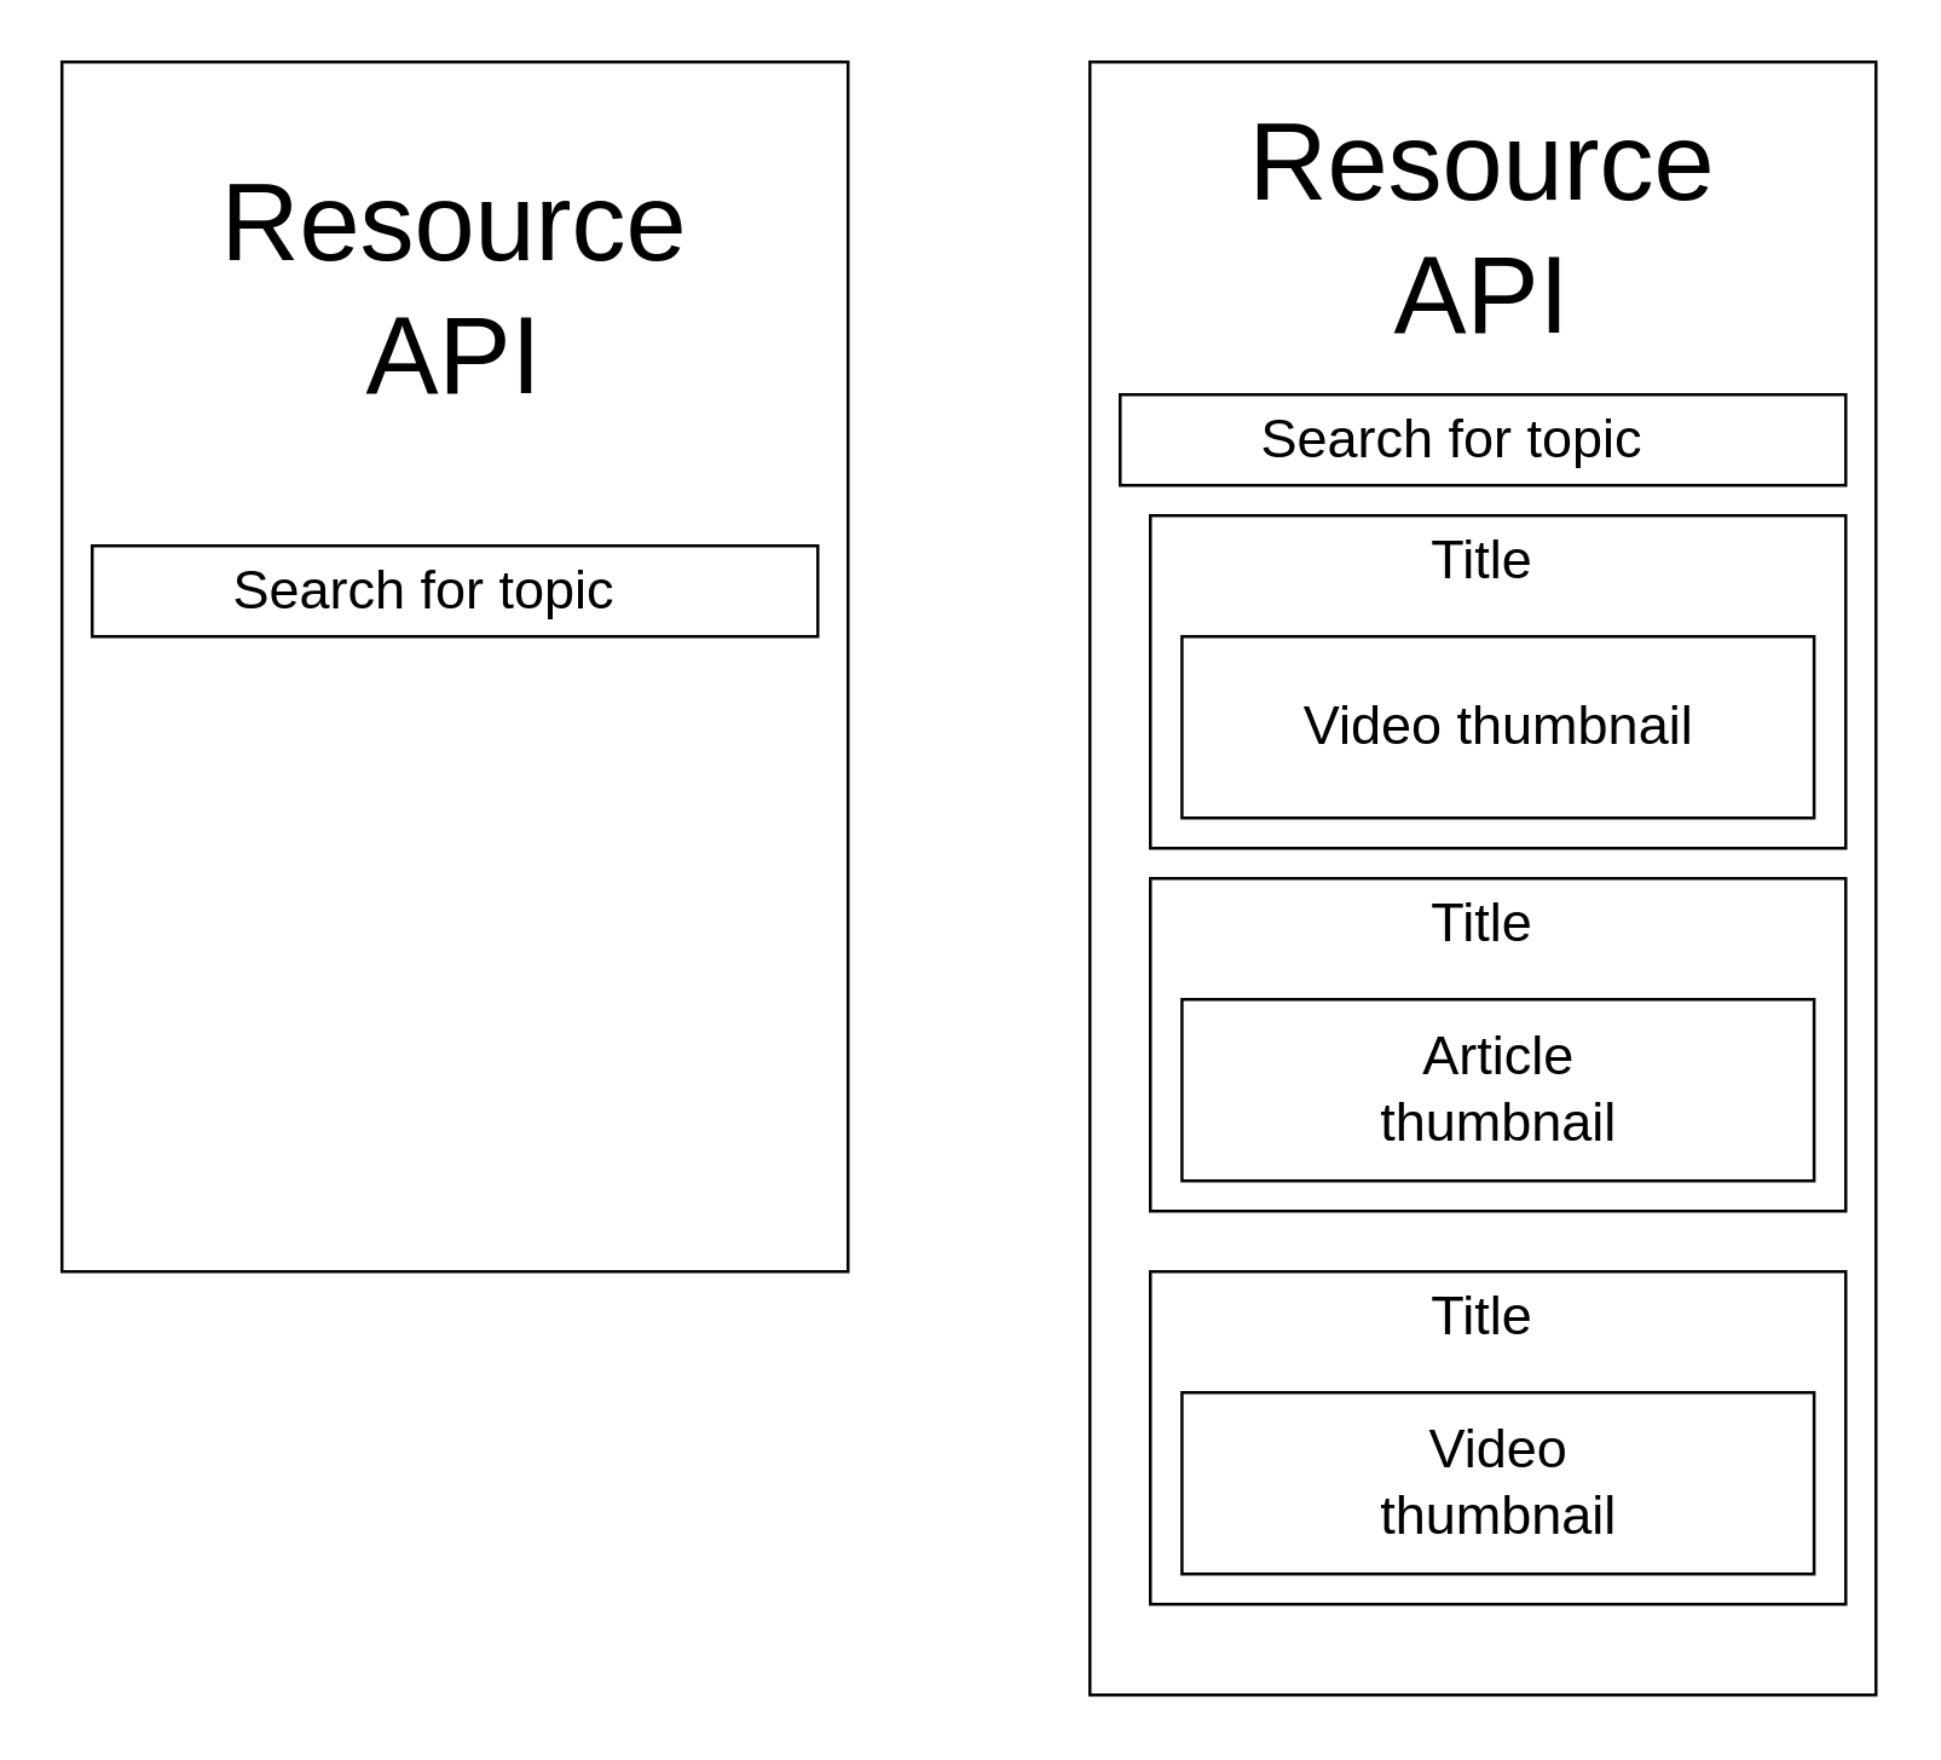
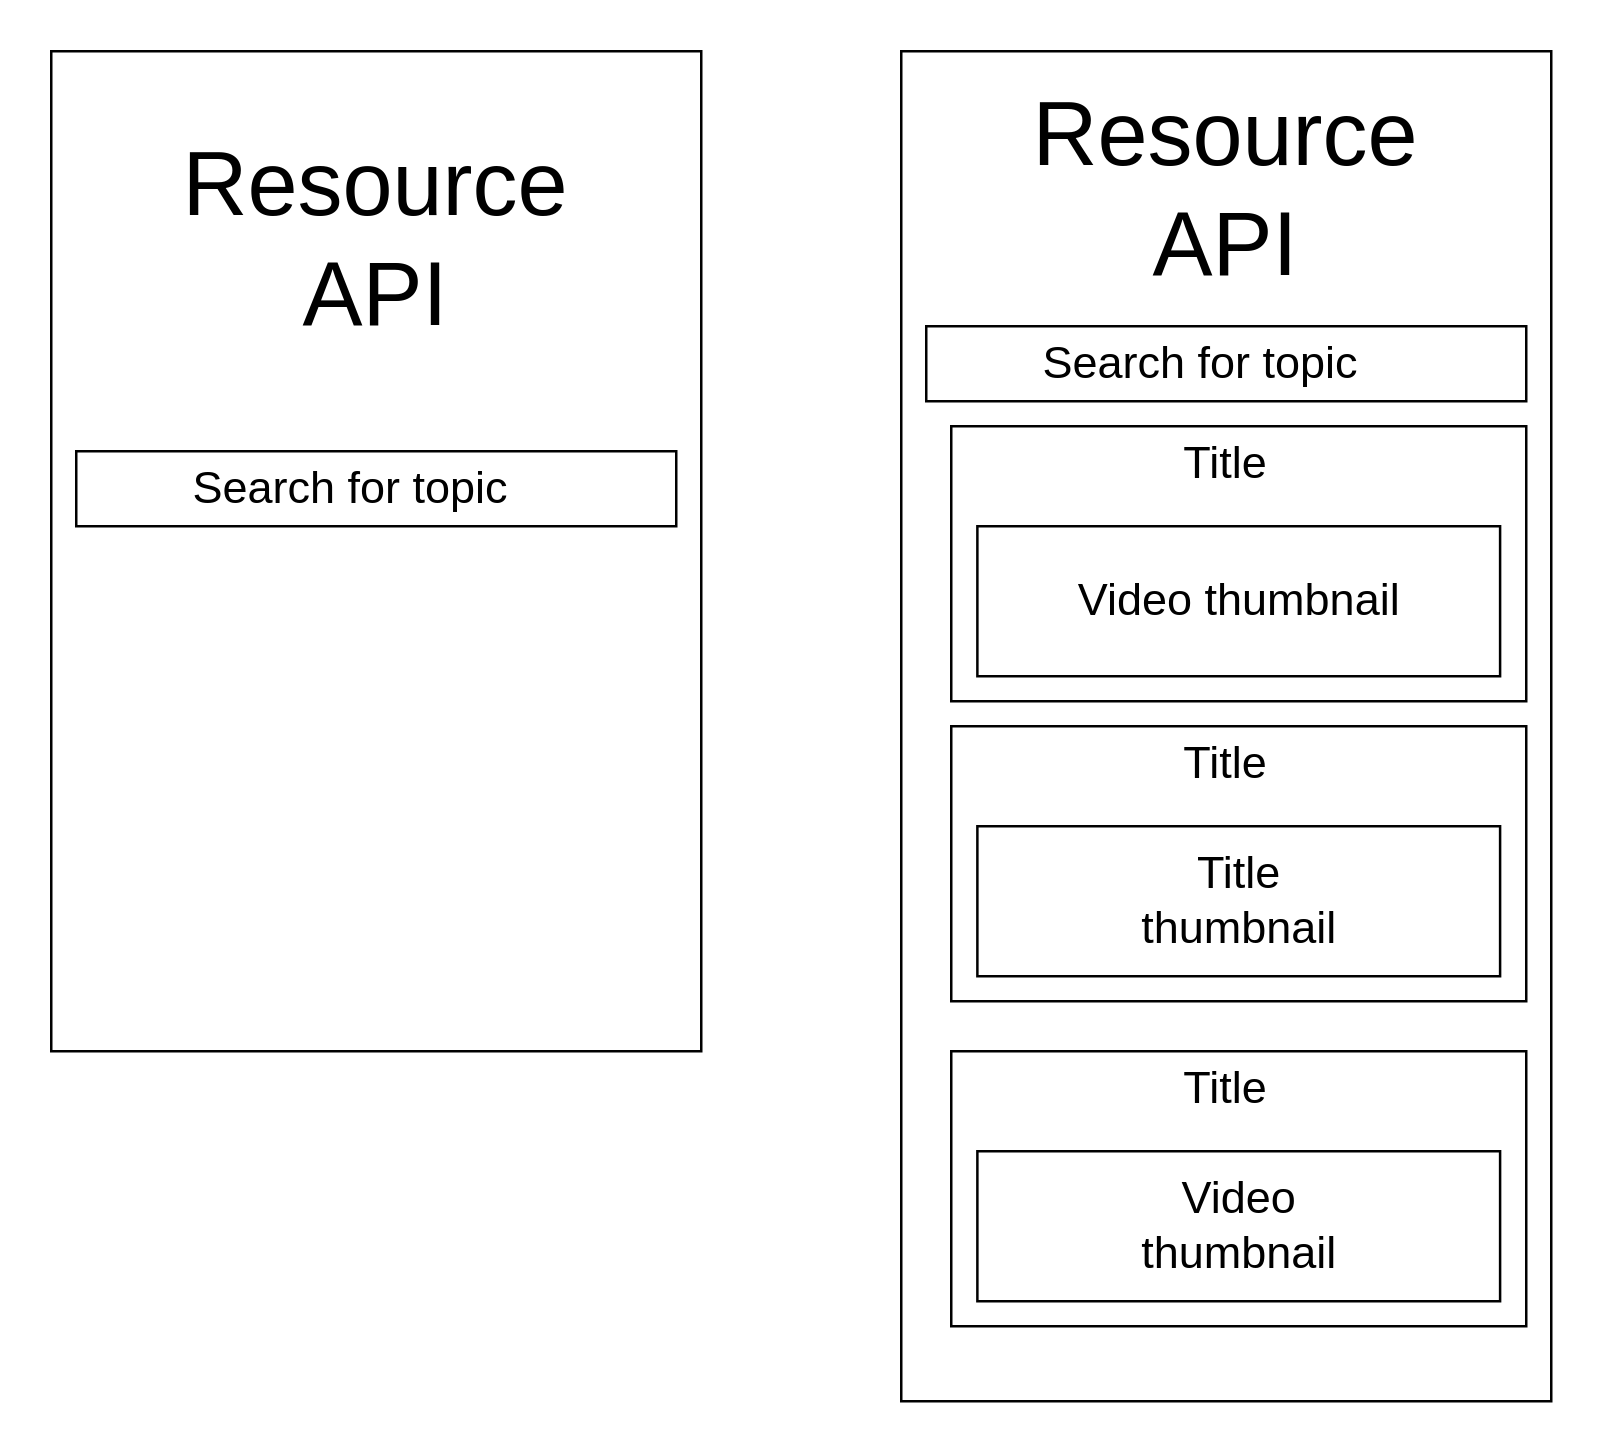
  <mxCell id="0" />
  <mxCell id="1" parent="0" />
  <mxCell id="2" value="" style="rounded=0;whiteSpace=wrap;html=1;" vertex="1" parent="1"><mxGeometry x="360" y="20" width="260" height="540" as="geometry" /></mxCell>
  <mxCell id="3" value="" style="rounded=0;whiteSpace=wrap;html=1;" vertex="1" parent="1"><mxGeometry x="20" y="20" width="260" height="400" as="geometry" /></mxCell>
  <mxCell id="4" value="&lt;font style=&quot;font-size: 36px&quot;&gt;Resource API&lt;/font&gt;" style="text;html=1;strokeColor=none;fillColor=none;align=center;verticalAlign=middle;whiteSpace=wrap;rounded=0;" vertex="1" parent="1"><mxGeometry x="65" y="80" width="170" height="30" as="geometry" /></mxCell>
  <mxCell id="5" value="" style="group" vertex="1" connectable="0" parent="1"><mxGeometry x="20" y="180" width="250" height="30" as="geometry" /></mxCell>
  <mxCell id="6" value="" style="rounded=0;whiteSpace=wrap;html=1;fontSize=18;" vertex="1" parent="5"><mxGeometry x="10" width="240" height="30" as="geometry" /></mxCell>
  <mxCell id="7" value="&lt;font style=&quot;font-size: 18px&quot;&gt;Search for topic&lt;/font&gt;" style="text;html=1;strokeColor=none;fillColor=none;align=center;verticalAlign=middle;whiteSpace=wrap;rounded=0;fontSize=18;" vertex="1" parent="5"><mxGeometry width="240" height="30" as="geometry" /></mxCell>
  <mxCell id="8" value="&lt;font style=&quot;font-size: 36px&quot;&gt;Resource API&lt;/font&gt;" style="text;html=1;strokeColor=none;fillColor=none;align=center;verticalAlign=middle;whiteSpace=wrap;rounded=0;" vertex="1" parent="1"><mxGeometry x="405" y="60" width="170" height="30" as="geometry" /></mxCell>
  <mxCell id="9" value="" style="group" vertex="1" connectable="0" parent="1"><mxGeometry x="360" y="130" width="250" height="30" as="geometry" /></mxCell>
  <mxCell id="10" value="" style="rounded=0;whiteSpace=wrap;html=1;fontSize=18;" vertex="1" parent="9"><mxGeometry x="10" width="240" height="30" as="geometry" /></mxCell>
  <mxCell id="11" value="&lt;font style=&quot;font-size: 18px&quot;&gt;Search for topic&lt;/font&gt;" style="text;html=1;strokeColor=none;fillColor=none;align=center;verticalAlign=middle;whiteSpace=wrap;rounded=0;fontSize=18;" vertex="1" parent="9"><mxGeometry width="240" height="30" as="geometry" /></mxCell>
  <mxCell id="12" value="" style="group" vertex="1" connectable="0" parent="1"><mxGeometry x="380" y="170" width="230" height="110" as="geometry" /></mxCell>
  <mxCell id="13" value="" style="rounded=0;whiteSpace=wrap;html=1;fontSize=18;" vertex="1" parent="12"><mxGeometry width="230" height="110" as="geometry" /></mxCell>
  <mxCell id="14" value="" style="rounded=0;whiteSpace=wrap;html=1;fontSize=18;" vertex="1" parent="12"><mxGeometry x="10.455" y="40" width="209.091" height="60" as="geometry" /></mxCell>
  <mxCell id="15" value="Title" style="text;html=1;strokeColor=none;fillColor=none;align=center;verticalAlign=middle;whiteSpace=wrap;rounded=0;fontSize=18;" vertex="1" parent="12"><mxGeometry width="219.545" height="30" as="geometry" /></mxCell>
  <mxCell id="16" value="Video thumbnail" style="text;html=1;strokeColor=none;fillColor=none;align=center;verticalAlign=middle;whiteSpace=wrap;rounded=0;fontSize=18;" vertex="1" parent="12"><mxGeometry x="36.591" y="55" width="156.818" height="30" as="geometry" /></mxCell>
  <mxCell id="17" value="" style="group" vertex="1" connectable="0" parent="1"><mxGeometry x="380" y="290" width="230" height="110" as="geometry" /></mxCell>
  <mxCell id="18" value="" style="rounded=0;whiteSpace=wrap;html=1;fontSize=18;" vertex="1" parent="17"><mxGeometry width="230" height="110" as="geometry" /></mxCell>
  <mxCell id="19" value="" style="rounded=0;whiteSpace=wrap;html=1;fontSize=18;" vertex="1" parent="17"><mxGeometry x="10.455" y="40" width="209.091" height="60" as="geometry" /></mxCell>
  <mxCell id="20" value="Title" style="text;html=1;strokeColor=none;fillColor=none;align=center;verticalAlign=middle;whiteSpace=wrap;rounded=0;fontSize=18;" vertex="1" parent="17"><mxGeometry width="219.545" height="30" as="geometry" /></mxCell>
- <mxCell id="21" value="Article &lt;br&gt;thumbnail" style="text;html=1;strokeColor=none;fillColor=none;align=center;verticalAlign=middle;whiteSpace=wrap;rounded=0;fontSize=18;" vertex="1" parent="17"><mxGeometry x="36.591" y="55" width="156.818" height="30" as="geometry" /></mxCell>
+ <mxCell id="21" value="Title &lt;br&gt;thumbnail" style="text;html=1;strokeColor=none;fillColor=none;align=center;verticalAlign=middle;whiteSpace=wrap;rounded=0;fontSize=18;" vertex="1" parent="17"><mxGeometry x="36.591" y="55" width="156.818" height="30" as="geometry" /></mxCell>
  <mxCell id="22" value="" style="group" vertex="1" connectable="0" parent="1"><mxGeometry x="380" y="420" width="230" height="110" as="geometry" /></mxCell>
  <mxCell id="23" value="" style="rounded=0;whiteSpace=wrap;html=1;fontSize=18;" vertex="1" parent="22"><mxGeometry width="230" height="110" as="geometry" /></mxCell>
  <mxCell id="24" value="" style="rounded=0;whiteSpace=wrap;html=1;fontSize=18;" vertex="1" parent="22"><mxGeometry x="10.455" y="40" width="209.091" height="60" as="geometry" /></mxCell>
  <mxCell id="25" value="Title" style="text;html=1;strokeColor=none;fillColor=none;align=center;verticalAlign=middle;whiteSpace=wrap;rounded=0;fontSize=18;" vertex="1" parent="22"><mxGeometry width="219.545" height="30" as="geometry" /></mxCell>
  <mxCell id="26" value="Video&lt;br&gt;thumbnail" style="text;html=1;strokeColor=none;fillColor=none;align=center;verticalAlign=middle;whiteSpace=wrap;rounded=0;fontSize=18;" vertex="1" parent="22"><mxGeometry x="36.591" y="55" width="156.818" height="30" as="geometry" /></mxCell>
